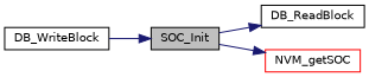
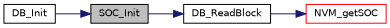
  digraph {
    rankdir=LR
    node [color=black fillcolor=white fontname=Helvetica fontsize=10 shape=record style=filled]
    edge [color=midnightblue fontname=Helvetica fontsize=10 labelfontname=Helvetica labelfontsize=10 style=solid]
    n1 [fillcolor=grey75 fontcolor=black height=0.2 label=SOC_Init width=0.4]
    n2 [height=0.2 label=DB_ReadBlock width=0.4]
    n3 [color=red height=0.2 label=NVM_getSOC width=0.4]
-   n4 [height=0.2 label=DB_WriteBlock width=0.4]
+   n4 [height=0.2 label=DB_Init width=0.4]
    n1 -> n2
-   n1 -> n3
+   n2 -> n3
    n4 -> n1
  }
